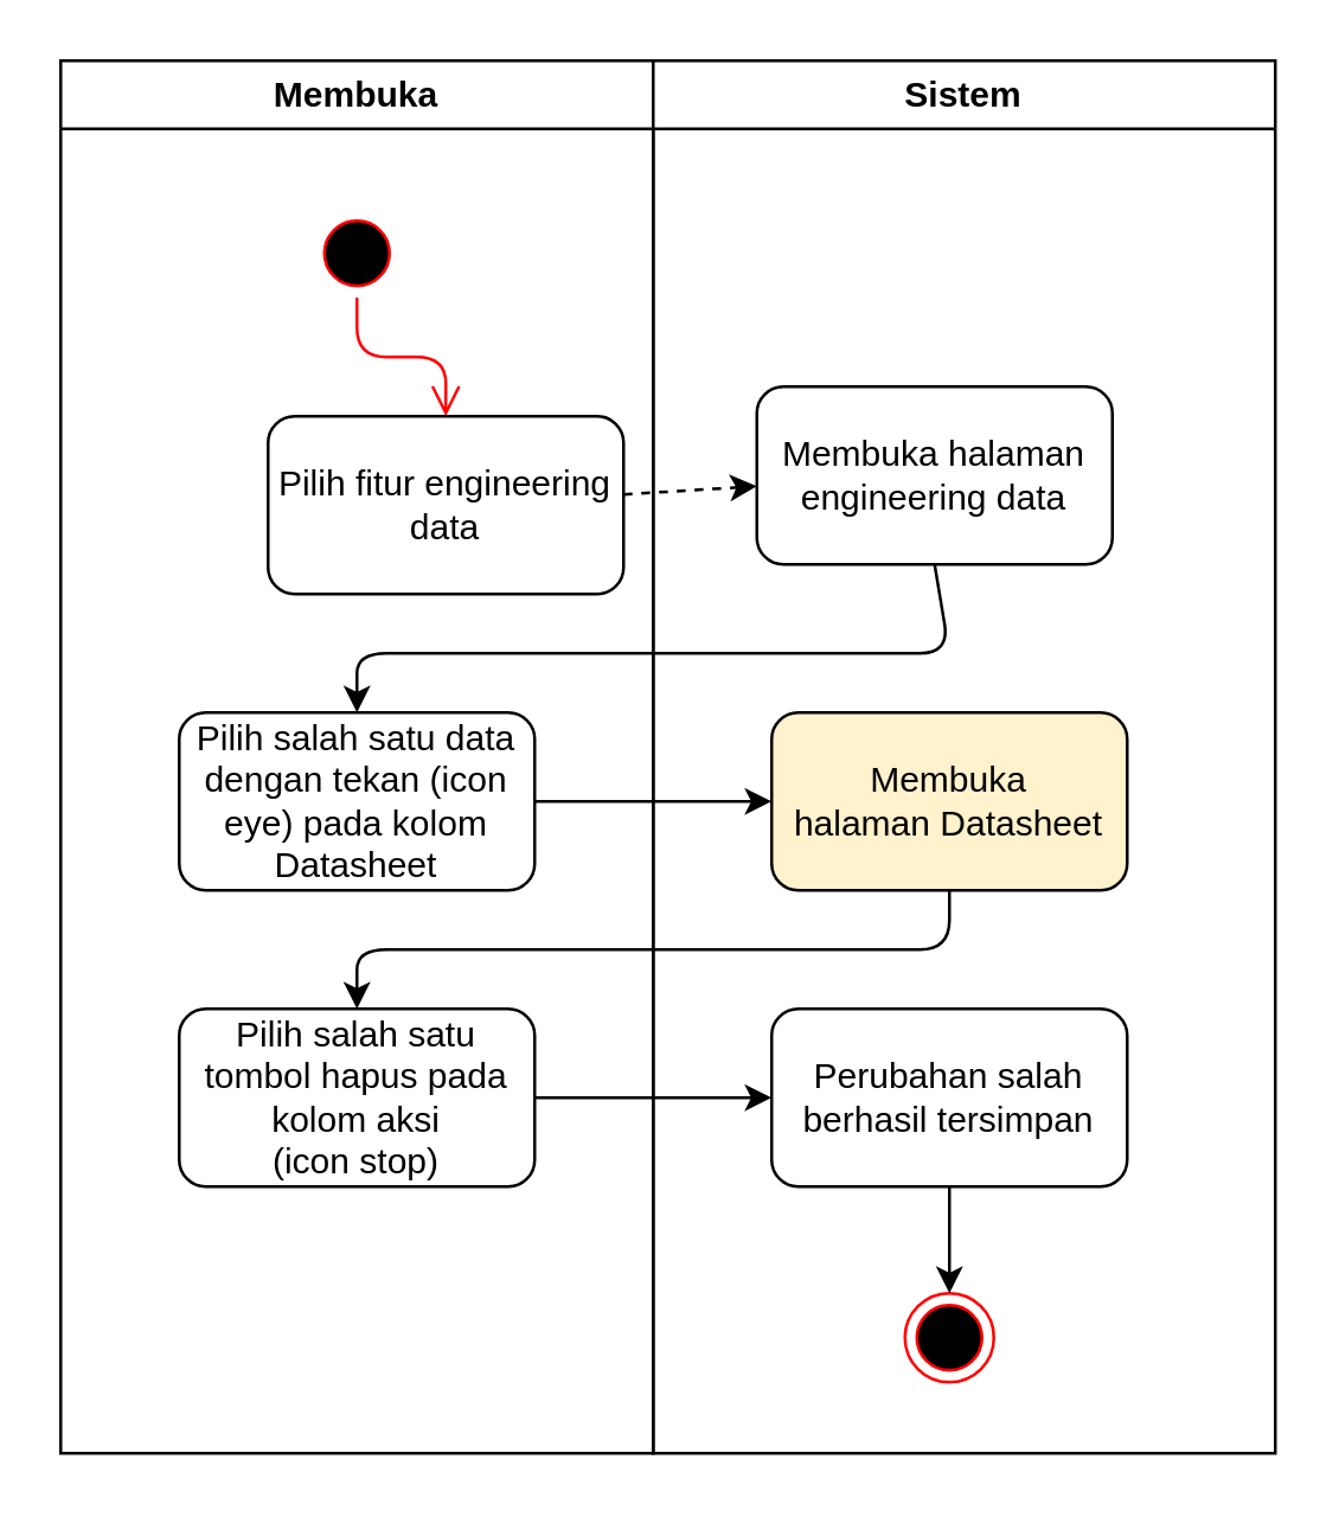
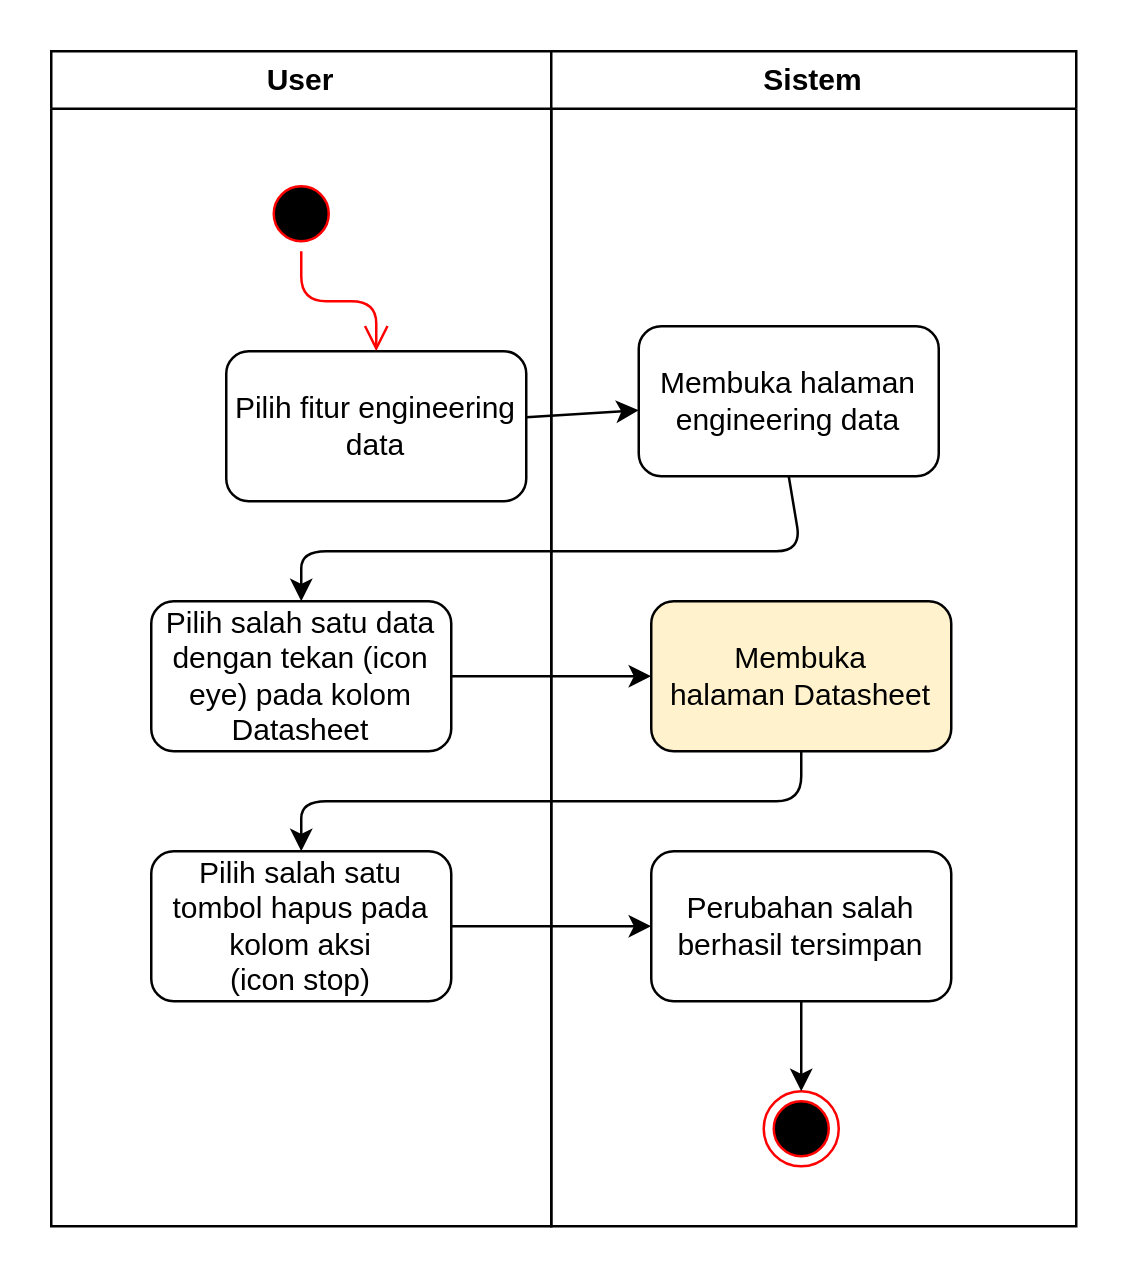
  <mxCell id="0" />
  <mxCell id="1" parent="0" />
- <mxCell id="2" value="Membuka" style="swimlane;whiteSpace=wrap;html=1;" vertex="1" parent="1"><mxGeometry x="20" y="20" width="200" height="470" as="geometry" /></mxCell>
+ <mxCell id="2" value="User" style="swimlane;whiteSpace=wrap;html=1;" vertex="1" parent="1"><mxGeometry x="20" y="20" width="200" height="470" as="geometry" /></mxCell>
  <mxCell id="3" value="" style="ellipse;html=1;shape=startState;fillColor=#000000;strokeColor=#ff0000;" vertex="1" parent="2"><mxGeometry x="85" y="50" width="30" height="30" as="geometry" /></mxCell>
  <mxCell id="4" value="" style="edgeStyle=orthogonalEdgeStyle;html=1;verticalAlign=bottom;endArrow=open;endSize=8;strokeColor=#ff0000;entryX=0.5;entryY=0;entryDx=0;entryDy=0;" edge="1" parent="2" source="3" target="5"><mxGeometry relative="1" as="geometry"><mxPoint x="100" y="140" as="targetPoint" /></mxGeometry></mxCell>
  <mxCell id="5" value="Pilih fitur engineering data" style="rounded=1;whiteSpace=wrap;html=1;" vertex="1" parent="2"><mxGeometry x="70" y="120" width="120" height="60" as="geometry" /></mxCell>
  <mxCell id="6" value="Pilih salah satu data dengan tekan (icon eye) pada kolom Datasheet" style="whiteSpace=wrap;html=1;rounded=1;" vertex="1" parent="2"><mxGeometry x="40" y="220" width="120" height="60" as="geometry" /></mxCell>
  <mxCell id="7" value="&lt;span style=&quot;color: rgb(0, 0, 0);&quot;&gt;Pilih salah satu tombol hapus pada kolom aksi&lt;/span&gt;&lt;div&gt;(icon stop)&lt;/div&gt;" style="whiteSpace=wrap;html=1;rounded=1;" vertex="1" parent="2"><mxGeometry x="40" y="320" width="120" height="60" as="geometry" /></mxCell>
  <mxCell id="8" value="Sistem" style="swimlane;whiteSpace=wrap;html=1;startSize=23;" vertex="1" parent="1"><mxGeometry x="220" y="20" width="210" height="470" as="geometry" /></mxCell>
  <mxCell id="9" value="Membuka halaman engineering data" style="rounded=1;whiteSpace=wrap;html=1;" vertex="1" parent="8"><mxGeometry x="35" y="110" width="120" height="60" as="geometry" /></mxCell>
  <mxCell id="10" value="Membuka halaman&amp;nbsp;&lt;span style=&quot;color: rgb(0, 0, 0);&quot;&gt;Datasheet&lt;/span&gt;" style="whiteSpace=wrap;html=1;rounded=1;fillColor=#fff2cc;" vertex="1" parent="8"><mxGeometry x="40" y="220" width="120" height="60" as="geometry" /></mxCell>
  <mxCell id="11" value="Perubahan salah berhasil tersimpan" style="whiteSpace=wrap;html=1;rounded=1;" vertex="1" parent="8"><mxGeometry x="40" y="320" width="120" height="60" as="geometry" /></mxCell>
  <mxCell id="12" value="" style="ellipse;html=1;shape=endState;fillColor=#000000;strokeColor=#ff0000;" vertex="1" parent="8"><mxGeometry x="85" y="416" width="30" height="30" as="geometry" /></mxCell>
  <mxCell id="13" value="" style="edgeStyle=none;html=1;" edge="1" parent="8" source="11" target="12"><mxGeometry relative="1" as="geometry" /></mxCell>
- <mxCell id="14" value="" style="edgeStyle=none;html=1;dashed=1;" edge="1" parent="1" source="5" target="9"><mxGeometry relative="1" as="geometry" /></mxCell>
+ <mxCell id="14" value="" style="edgeStyle=none;html=1;" edge="1" parent="1" source="5" target="9"><mxGeometry relative="1" as="geometry" /></mxCell>
  <mxCell id="15" value="" style="edgeStyle=none;html=1;entryX=0.5;entryY=0;entryDx=0;entryDy=0;exitX=0.5;exitY=1;exitDx=0;exitDy=0;" edge="1" parent="1" source="9" target="6"><mxGeometry relative="1" as="geometry"><Array as="points"><mxPoint x="320" y="220" /><mxPoint x="120" y="220" /></Array></mxGeometry></mxCell>
  <mxCell id="16" value="" style="edgeStyle=none;html=1;" edge="1" parent="1" source="6" target="10"><mxGeometry relative="1" as="geometry" /></mxCell>
  <mxCell id="17" value="" style="edgeStyle=none;html=1;entryX=0.5;entryY=0;entryDx=0;entryDy=0;" edge="1" parent="1" source="10" target="7"><mxGeometry relative="1" as="geometry"><mxPoint x="320" y="340" as="targetPoint" /><Array as="points"><mxPoint x="320" y="320" /><mxPoint x="120" y="320" /></Array></mxGeometry></mxCell>
  <mxCell id="18" value="" style="edgeStyle=none;html=1;" edge="1" parent="1" source="7" target="11"><mxGeometry relative="1" as="geometry" /></mxCell>
